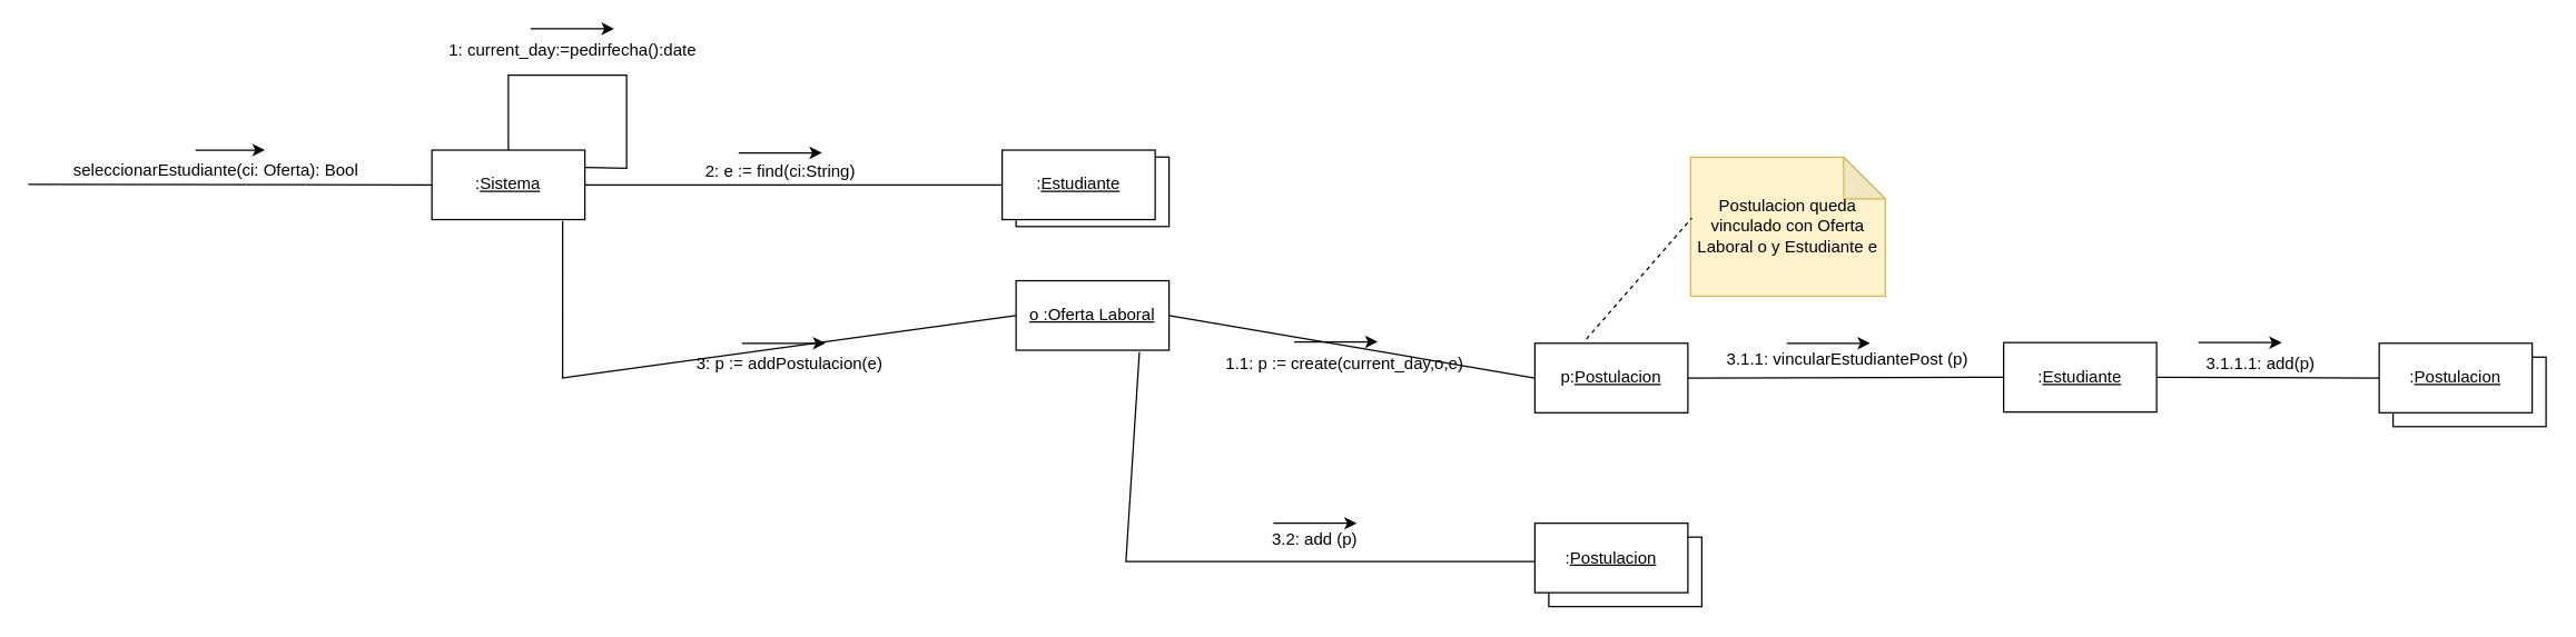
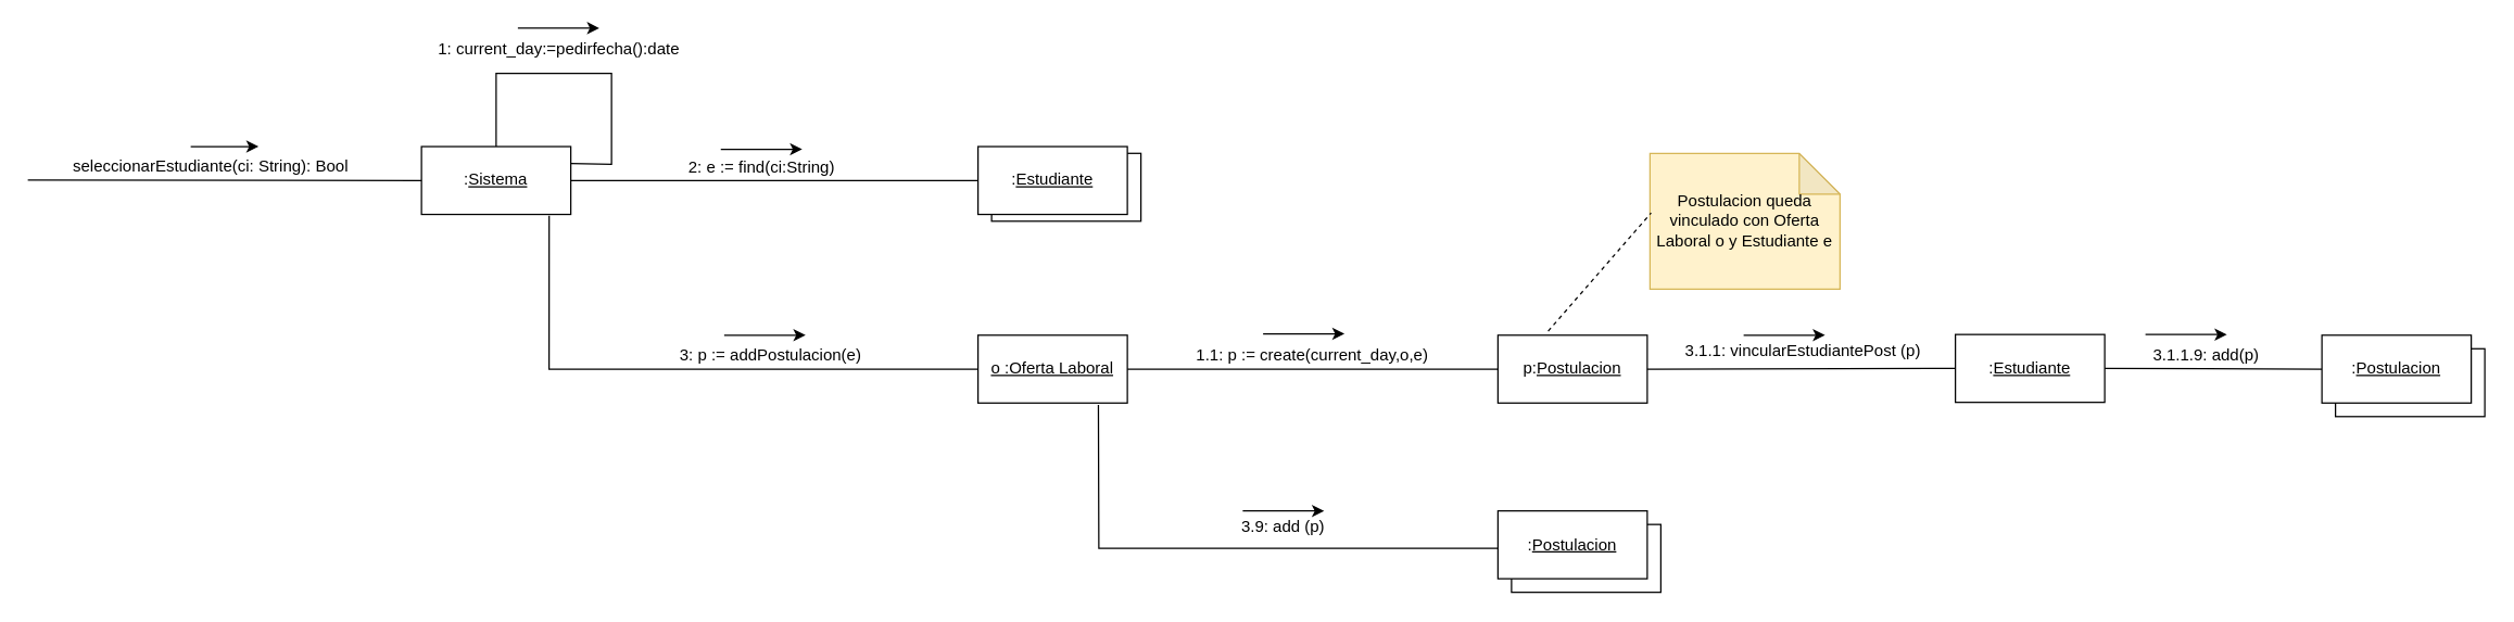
  <mxCell id="0" />
  <mxCell id="1" parent="0" />
  <mxCell id="2" value="" style="rounded=0;whiteSpace=wrap;html=1;" vertex="1" parent="1"><mxGeometry x="1113" y="385.83" width="110" height="50" as="geometry" /></mxCell>
  <mxCell id="3" value=":&lt;u&gt;Sistema&lt;/u&gt;" style="rounded=0;whiteSpace=wrap;html=1;" vertex="1" parent="1"><mxGeometry x="310" y="107.33" width="110" height="50" as="geometry" /></mxCell>
- <mxCell id="4" value="seleccionarEstudiante(ci: Oferta): Bool" style="text;html=1;strokeColor=none;fillColor=none;align=center;verticalAlign=middle;whiteSpace=wrap;rounded=0;" vertex="1" parent="1"><mxGeometry x="30" y="107.33" width="250" height="30" as="geometry" /></mxCell>
+ <mxCell id="4" value="seleccionarEstudiante(ci: String): Bool" style="text;html=1;strokeColor=none;fillColor=none;align=center;verticalAlign=middle;whiteSpace=wrap;rounded=0;" vertex="1" parent="1"><mxGeometry x="30" y="107.33" width="250" height="30" as="geometry" /></mxCell>
  <mxCell id="5" value="" style="endArrow=classic;html=1;rounded=0;" edge="1" parent="1"><mxGeometry width="50" height="50" relative="1" as="geometry"><mxPoint x="140" y="107.33" as="sourcePoint" /><mxPoint x="190" y="107.33" as="targetPoint" /></mxGeometry></mxCell>
  <mxCell id="6" value="2: e := find(ci:String)" style="text;whiteSpace=wrap;html=1;" vertex="1" parent="1"><mxGeometry x="504.5" y="109.33" width="250" height="40" as="geometry" /></mxCell>
  <mxCell id="7" value="" style="rounded=0;whiteSpace=wrap;html=1;" vertex="1" parent="1"><mxGeometry x="730" y="112.33" width="110" height="50" as="geometry" /></mxCell>
  <mxCell id="8" value="" style="endArrow=none;html=1;rounded=0;exitX=1;exitY=0.5;exitDx=0;exitDy=0;entryX=0;entryY=0.5;entryDx=0;entryDy=0;" edge="1" parent="1" source="3"><mxGeometry width="50" height="50" relative="1" as="geometry"><mxPoint x="640" y="147.33" as="sourcePoint" /><mxPoint x="720" y="132.33" as="targetPoint" /></mxGeometry></mxCell>
  <mxCell id="9" value=":&lt;u&gt;Estudiante&lt;/u&gt;" style="rounded=0;whiteSpace=wrap;html=1;" vertex="1" parent="1"><mxGeometry x="720" y="107.33" width="110" height="50" as="geometry" /></mxCell>
  <mxCell id="10" value="p:&lt;u&gt;Postulacion&lt;/u&gt;" style="rounded=0;whiteSpace=wrap;html=1;" vertex="1" parent="1"><mxGeometry x="1103" y="246.33" width="110" height="50" as="geometry" /></mxCell>
  <mxCell id="11" value="1.1: p := create(current_day,o,e)" style="text;html=1;strokeColor=none;fillColor=none;align=center;verticalAlign=middle;whiteSpace=wrap;rounded=0;" vertex="1" parent="1"><mxGeometry x="873" y="246.33" width="187" height="30" as="geometry" /></mxCell>
  <mxCell id="12" value="" style="endArrow=none;html=1;rounded=0;entryX=0.855;entryY=1.02;entryDx=0;entryDy=0;entryPerimeter=0;exitX=0;exitY=0.5;exitDx=0;exitDy=0;" edge="1" parent="1" source="15" target="3"><mxGeometry width="50" height="50" relative="1" as="geometry"><mxPoint x="443" y="271.33" as="sourcePoint" /><mxPoint x="653" y="166.33" as="targetPoint" /><Array as="points"><mxPoint x="404" y="271.33" /></Array></mxGeometry></mxCell>
  <mxCell id="13" value="" style="endArrow=classic;html=1;rounded=0;" edge="1" parent="1"><mxGeometry width="50" height="50" relative="1" as="geometry"><mxPoint x="930" y="245.33" as="sourcePoint" /><mxPoint x="990" y="245.33" as="targetPoint" /></mxGeometry></mxCell>
  <mxCell id="14" value="" style="endArrow=classic;html=1;rounded=0;" edge="1" parent="1"><mxGeometry width="50" height="50" relative="1" as="geometry"><mxPoint x="530.5" y="109.33" as="sourcePoint" /><mxPoint x="590.5" y="109.33" as="targetPoint" /></mxGeometry></mxCell>
- <mxCell id="15" value="&lt;u&gt;o :Oferta Laboral&lt;/u&gt;" style="rounded=0;whiteSpace=wrap;html=1;" vertex="1" parent="1"><mxGeometry x="730" y="201.33" width="110" height="50" as="geometry" /></mxCell>
+ <mxCell id="15" value="&lt;u&gt;o :Oferta Laboral&lt;/u&gt;" style="rounded=0;whiteSpace=wrap;html=1;" vertex="1" parent="1"><mxGeometry x="720" y="246.33" width="110" height="50" as="geometry" /></mxCell>
  <mxCell id="16" value="" style="endArrow=none;html=1;rounded=0;entryX=0;entryY=0.5;entryDx=0;entryDy=0;exitX=1;exitY=0.5;exitDx=0;exitDy=0;" edge="1" parent="1" source="15" target="10"><mxGeometry width="50" height="50" relative="1" as="geometry"><mxPoint x="703" y="356.33" as="sourcePoint" /><mxPoint x="753" y="306.33" as="targetPoint" /></mxGeometry></mxCell>
- <mxCell id="17" value="3.2: add (p)" style="text;html=1;strokeColor=none;fillColor=none;align=center;verticalAlign=middle;whiteSpace=wrap;rounded=0;" vertex="1" parent="1"><mxGeometry x="840" y="373.33" width="210" height="30" as="geometry" /></mxCell>
+ <mxCell id="17" value="3.9: add (p)" style="text;html=1;strokeColor=none;fillColor=none;align=center;verticalAlign=middle;whiteSpace=wrap;rounded=0;" vertex="1" parent="1"><mxGeometry x="840" y="373.33" width="210" height="30" as="geometry" /></mxCell>
  <mxCell id="18" value="" style="endArrow=classic;html=1;rounded=0;" edge="1" parent="1"><mxGeometry width="50" height="50" relative="1" as="geometry"><mxPoint x="915" y="375.83" as="sourcePoint" /><mxPoint x="975" y="375.83" as="targetPoint" /></mxGeometry></mxCell>
  <mxCell id="19" value="3: p := addPostulacion(e)" style="text;html=1;strokeColor=none;fillColor=none;align=center;verticalAlign=middle;whiteSpace=wrap;rounded=0;" vertex="1" parent="1"><mxGeometry x="453" y="246.33" width="228.5" height="30" as="geometry" /></mxCell>
  <mxCell id="20" value="" style="endArrow=classic;html=1;rounded=0;" edge="1" parent="1"><mxGeometry width="50" height="50" relative="1" as="geometry"><mxPoint x="533" y="246.33" as="sourcePoint" /><mxPoint x="593" y="246.33" as="targetPoint" /></mxGeometry></mxCell>
  <mxCell id="21" value="" style="endArrow=none;html=1;entryX=0.806;entryY=1.027;entryDx=0;entryDy=0;entryPerimeter=0;rounded=0;" edge="1" parent="1" target="15"><mxGeometry width="50" height="50" relative="1" as="geometry"><mxPoint x="1110" y="403.33" as="sourcePoint" /><mxPoint x="770" y="323.33" as="targetPoint" /><Array as="points"><mxPoint x="809" y="403.33" /></Array></mxGeometry></mxCell>
  <mxCell id="22" value=":&lt;u&gt;Postulacion&lt;/u&gt;" style="rounded=0;whiteSpace=wrap;html=1;" vertex="1" parent="1"><mxGeometry x="1103" y="375.83" width="110" height="50" as="geometry" /></mxCell>
  <mxCell id="23" value="3.1.1: vincularEstudiantePost (p)" style="text;html=1;strokeColor=none;fillColor=none;align=center;verticalAlign=middle;whiteSpace=wrap;rounded=0;" vertex="1" parent="1"><mxGeometry x="1223" y="243.33" width="210" height="30" as="geometry" /></mxCell>
  <mxCell id="24" value="" style="endArrow=none;html=1;entryX=1;entryY=0.5;entryDx=0;entryDy=0;exitX=0;exitY=0.5;exitDx=0;exitDy=0;" edge="1" parent="1" source="26"><mxGeometry width="50" height="50" relative="1" as="geometry"><mxPoint x="1690" y="271.33" as="sourcePoint" /><mxPoint x="1543" y="270.83" as="targetPoint" /></mxGeometry></mxCell>
  <mxCell id="25" value="" style="rounded=0;whiteSpace=wrap;html=1;" vertex="1" parent="1"><mxGeometry x="1720" y="256.33" width="110" height="50" as="geometry" /></mxCell>
  <mxCell id="26" value=":&lt;u&gt;Postulacion&lt;/u&gt;" style="rounded=0;whiteSpace=wrap;html=1;" vertex="1" parent="1"><mxGeometry x="1710" y="246.33" width="110" height="50" as="geometry" /></mxCell>
- <mxCell id="27" value="3.1.1.1: add(p)" style="text;html=1;strokeColor=none;fillColor=none;align=center;verticalAlign=middle;whiteSpace=wrap;rounded=0;" vertex="1" parent="1"><mxGeometry x="1520" y="246.33" width="210" height="30" as="geometry" /></mxCell>
+ <mxCell id="27" value="3.1.1.9: add(p)" style="text;html=1;strokeColor=none;fillColor=none;align=center;verticalAlign=middle;whiteSpace=wrap;rounded=0;" vertex="1" parent="1"><mxGeometry x="1520" y="246.33" width="210" height="30" as="geometry" /></mxCell>
  <mxCell id="28" value="Postulacion queda vinculado con Oferta Laboral o y Estudiante e" style="shape=note;whiteSpace=wrap;html=1;backgroundOutline=1;darkOpacity=0.05;fillColor=#fff2cc;strokeColor=#d6b656;" vertex="1" parent="1"><mxGeometry x="1215" y="112.33" width="140" height="100" as="geometry" /></mxCell>
  <mxCell id="29" value="" style="endArrow=none;html=1;entryX=0.006;entryY=0.439;entryDx=0;entryDy=0;entryPerimeter=0;dashed=1;" edge="1" parent="1" target="28"><mxGeometry width="50" height="50" relative="1" as="geometry"><mxPoint x="1140" y="243.33" as="sourcePoint" /><mxPoint x="1130" y="333.33" as="targetPoint" /></mxGeometry></mxCell>
  <mxCell id="30" value=":&lt;u&gt;Estudiante&lt;/u&gt;" style="rounded=0;whiteSpace=wrap;html=1;" vertex="1" parent="1"><mxGeometry x="1440" y="245.83" width="110" height="50" as="geometry" /></mxCell>
  <mxCell id="31" value="" style="endArrow=none;html=1;entryX=1;entryY=0.5;entryDx=0;entryDy=0;exitX=0;exitY=0.5;exitDx=0;exitDy=0;" edge="1" parent="1" source="30" target="10"><mxGeometry width="50" height="50" relative="1" as="geometry"><mxPoint x="1080" y="383.33" as="sourcePoint" /><mxPoint x="1130" y="333.33" as="targetPoint" /></mxGeometry></mxCell>
  <mxCell id="32" value="" style="endArrow=classic;html=1;rounded=0;" edge="1" parent="1"><mxGeometry width="50" height="50" relative="1" as="geometry"><mxPoint x="1580" y="245.83" as="sourcePoint" /><mxPoint x="1640" y="245.83" as="targetPoint" /></mxGeometry></mxCell>
  <mxCell id="33" value="" style="endArrow=classic;html=1;rounded=0;" edge="1" parent="1"><mxGeometry width="50" height="50" relative="1" as="geometry"><mxPoint x="1284" y="246.33" as="sourcePoint" /><mxPoint x="1344" y="246.33" as="targetPoint" /></mxGeometry></mxCell>
  <mxCell id="34" value="" style="endArrow=none;html=1;exitX=0.5;exitY=0;exitDx=0;exitDy=0;entryX=1;entryY=0.25;entryDx=0;entryDy=0;rounded=0;" edge="1" parent="1" source="3" target="3"><mxGeometry width="50" height="50" relative="1" as="geometry"><mxPoint x="365" y="107.33" as="sourcePoint" /><mxPoint x="450" y="53.33" as="targetPoint" /><Array as="points"><mxPoint x="365" y="53.33" /><mxPoint x="450" y="53.33" /><mxPoint x="450" y="120.33" /></Array></mxGeometry></mxCell>
  <mxCell id="35" value="1: current_day:=pedirfecha():date" style="text;html=1;strokeColor=none;fillColor=none;align=center;verticalAlign=middle;whiteSpace=wrap;rounded=0;" vertex="1" parent="1"><mxGeometry x="317.5" y="20.83" width="187" height="30" as="geometry" /></mxCell>
  <mxCell id="36" value="" style="endArrow=classic;html=1;rounded=0;" edge="1" parent="1"><mxGeometry width="50" height="50" relative="1" as="geometry"><mxPoint x="381" y="20" as="sourcePoint" /><mxPoint x="441" y="20" as="targetPoint" /></mxGeometry></mxCell>
  <mxCell id="37" value="" style="endArrow=none;html=1;rounded=0;entryX=0;entryY=0.5;entryDx=0;entryDy=0;" edge="1" parent="1"><mxGeometry width="50" height="50" relative="1" as="geometry"><mxPoint x="20" y="132" as="sourcePoint" /><mxPoint x="310" y="132.33" as="targetPoint" /></mxGeometry></mxCell>
